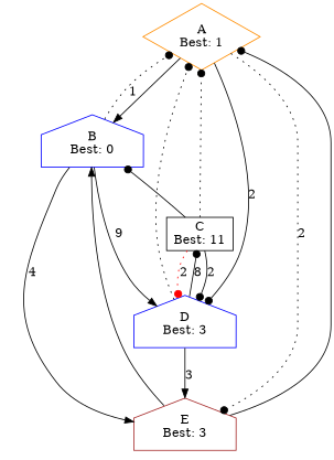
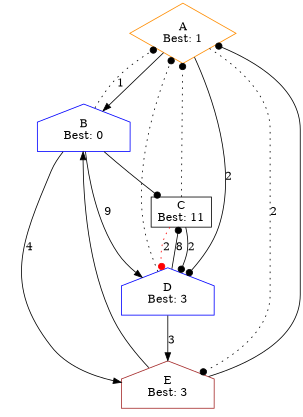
  digraph {
    node [color=blue shape=house]
    edge [arrowhead=dot style=solid]
    n1 [color=darkorange label="A\nBest: 1" shape=diamond]
    n2 [label="B\nBest: 0"]
    n3 [label="D\nBest: 3"]
    n4 [color=brown label="E\nBest: 3"]
    n5 [color=black label="C\nBest: 11" shape=box]
    n1 -> n2 [arrowhead=normal]
    n1 -> n3 [label=2]
    n1 -> n4 [label=2 style=dotted]
    n2 -> n1 [label=1 style=dotted]
    n2 -> n3 [arrowhead=normal label=9]
    n2 -> n4 [arrowhead=normal label=4]
    n3 -> n1 [style=dotted]
    n3 -> n4 [arrowhead=normal label=3]
    n3 -> n5 [label=8]
    n4 -> n1
    n4 -> n2 [arrowhead=normal]
    n5 -> n1 [style=dotted]
-   n5 -> n2
+   n2 -> n5
    n5 -> n3 [color=red label=2 style=dotted]
    n5 -> n3 [label=2]
  }
